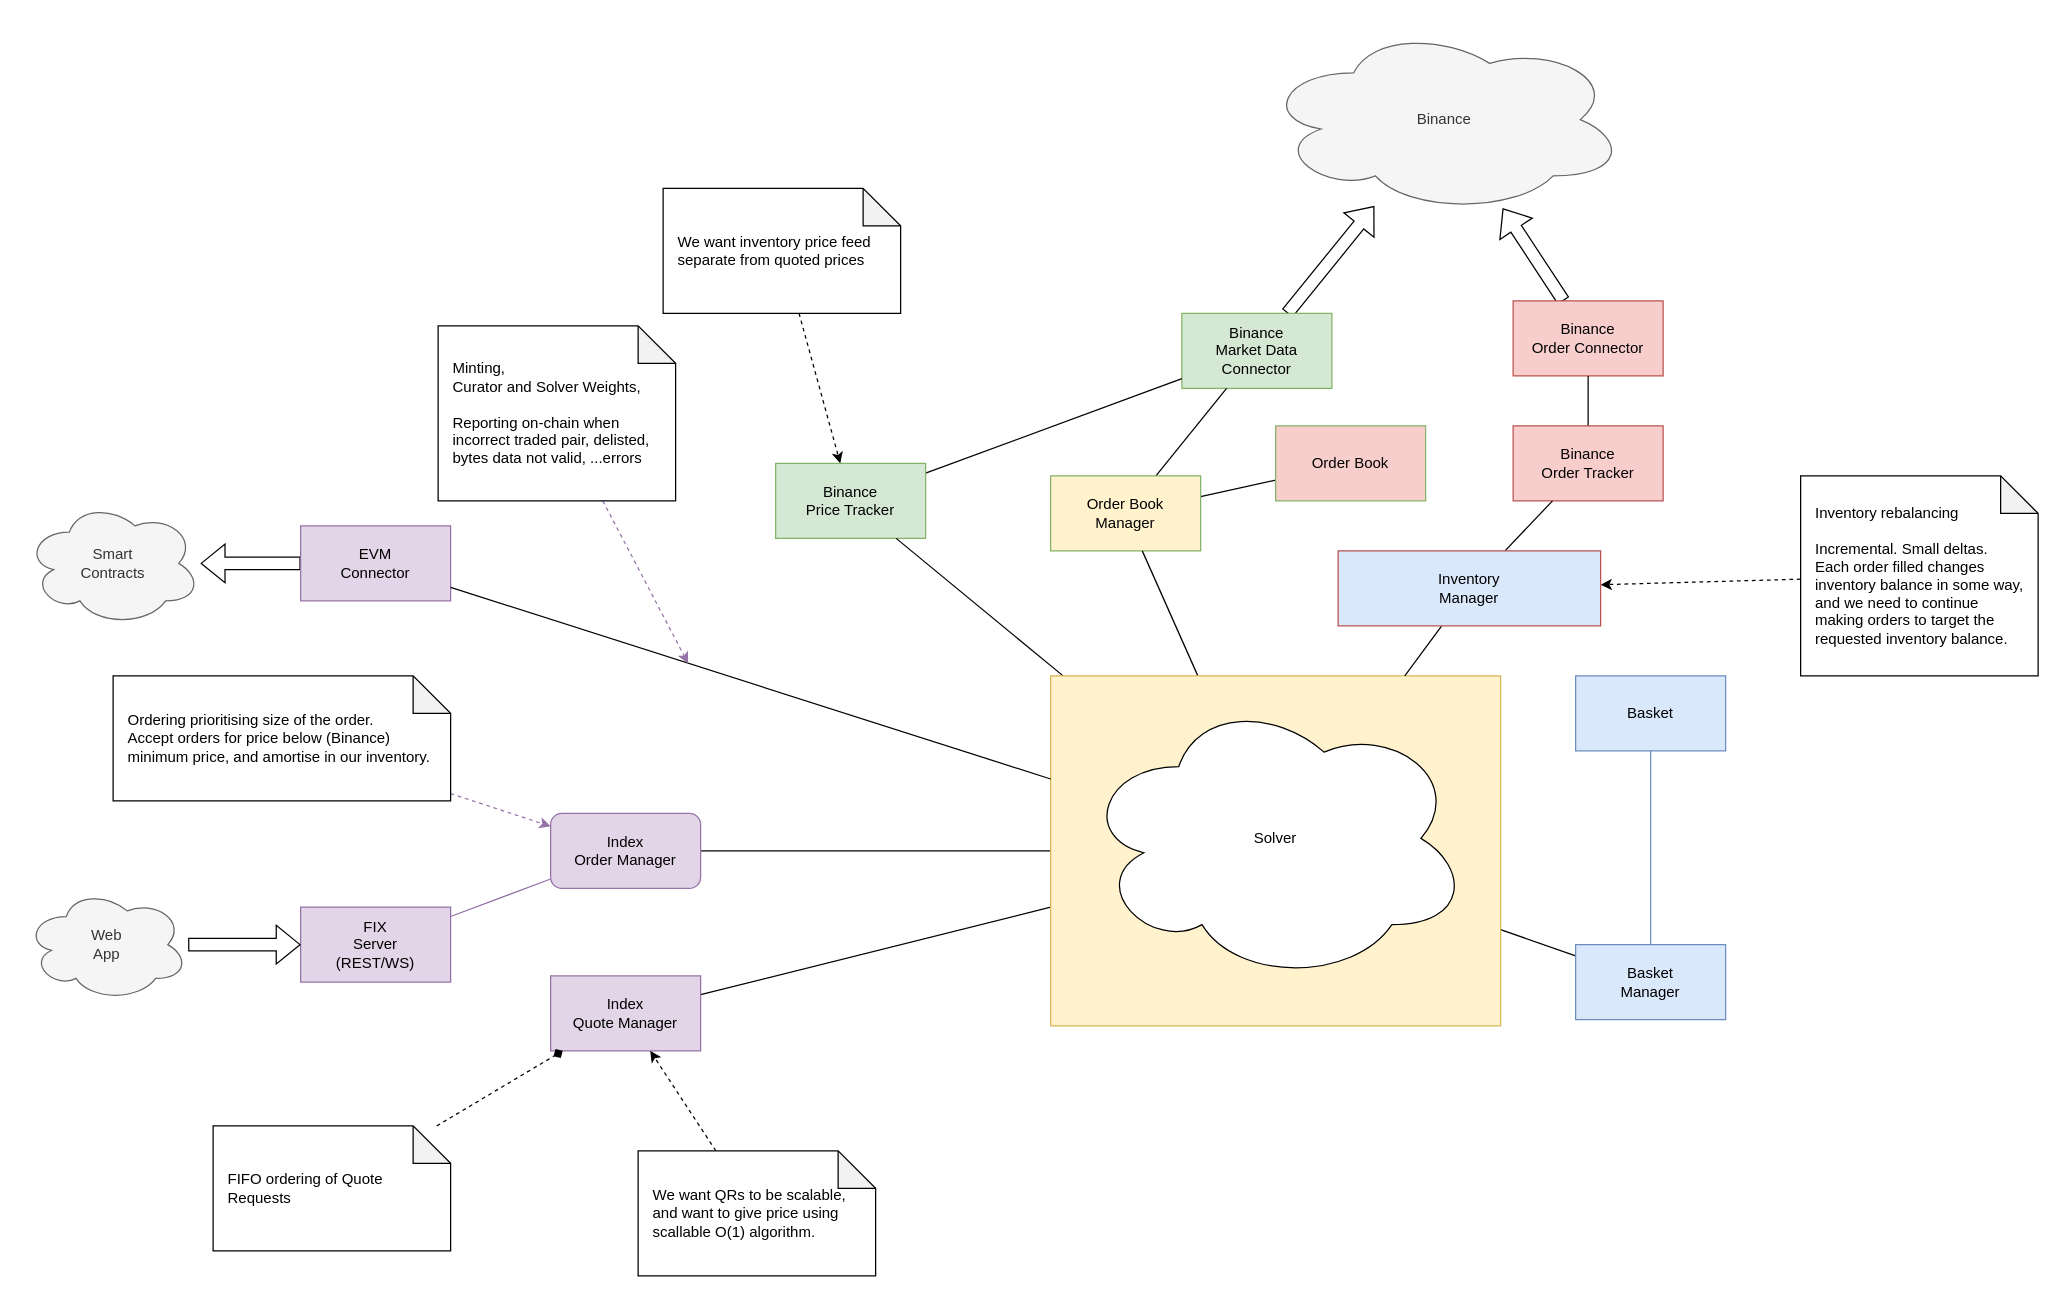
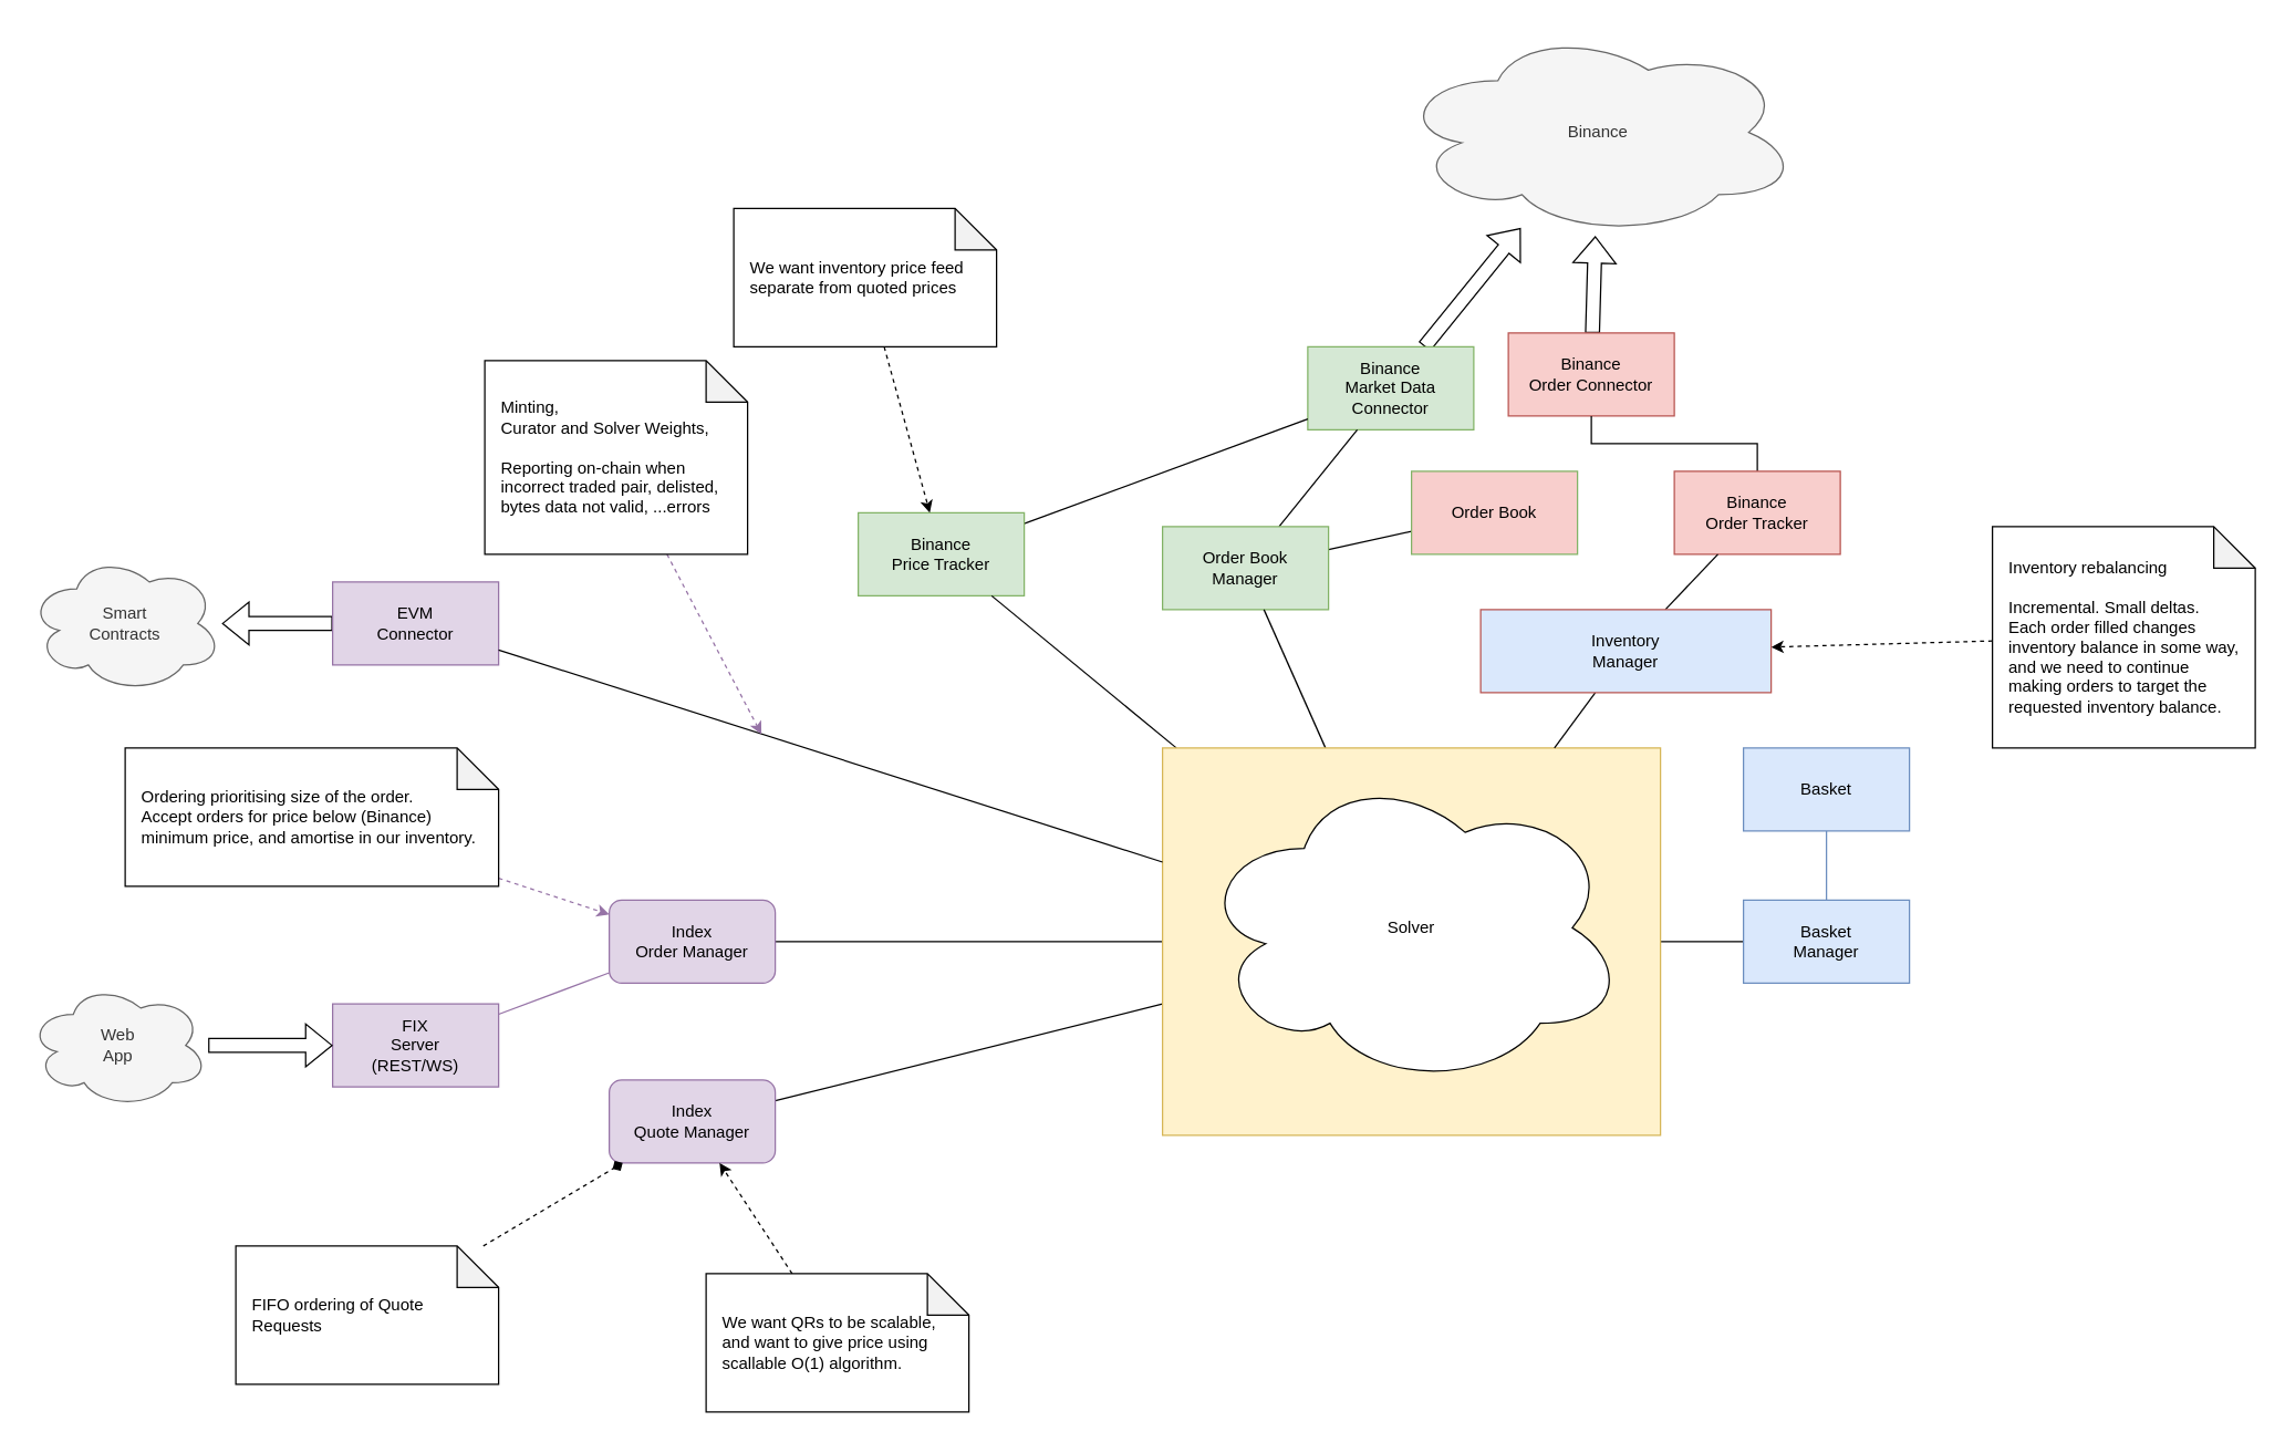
  <mxCell id="0" />
  <mxCell id="1" parent="0" />
  <mxCell id="2" style="rounded=0;orthogonalLoop=1;jettySize=auto;html=1;endArrow=none;endFill=0;fillColor=#e1d5e7;strokeColor=#9673a6;" edge="1" parent="1" source="3" target="24"><mxGeometry relative="1" as="geometry" /></mxCell>
  <mxCell id="3" value="FIX&lt;div&gt;&lt;span style=&quot;background-color: initial;&quot;&gt;Server&lt;/span&gt;&lt;/div&gt;&lt;div&gt;&lt;span style=&quot;background-color: initial;&quot;&gt;(REST/WS)&lt;/span&gt;&lt;/div&gt;" style="rounded=0;whiteSpace=wrap;html=1;fillColor=#e1d5e7;strokeColor=#9673a6;" vertex="1" parent="1"><mxGeometry x="240" y="725" width="120" height="60" as="geometry" /></mxCell>
  <mxCell id="4" style="rounded=0;orthogonalLoop=1;jettySize=auto;html=1;shape=flexArrow;" edge="1" parent="1" source="5" target="6"><mxGeometry relative="1" as="geometry" /></mxCell>
  <mxCell id="5" value="Binance&lt;div&gt;Market Data&lt;/div&gt;&lt;div&gt;Connector&lt;/div&gt;" style="rounded=0;whiteSpace=wrap;html=1;fillColor=#d5e8d4;strokeColor=#82b366;" vertex="1" parent="1"><mxGeometry x="945" y="250" width="120" height="60" as="geometry" /></mxCell>
  <mxCell id="6" value="Binance" style="ellipse;shape=cloud;whiteSpace=wrap;html=1;fillColor=#f5f5f5;fontColor=#333333;strokeColor=#666666;" vertex="1" parent="1"><mxGeometry x="1010" y="20" width="290" height="150" as="geometry" /></mxCell>
  <mxCell id="7" style="rounded=0;orthogonalLoop=1;jettySize=auto;html=1;shape=flexArrow;" edge="1" parent="1" source="8" target="3"><mxGeometry relative="1" as="geometry" /></mxCell>
  <mxCell id="8" value="Web&lt;div&gt;App&lt;/div&gt;" style="ellipse;shape=cloud;whiteSpace=wrap;html=1;fillColor=#f5f5f5;fontColor=#333333;strokeColor=#666666;" vertex="1" parent="1"><mxGeometry x="20" y="710" width="130" height="90" as="geometry" /></mxCell>
  <mxCell id="9" value="&lt;div&gt;Smart&lt;/div&gt;&lt;div&gt;Contracts&lt;/div&gt;" style="ellipse;shape=cloud;whiteSpace=wrap;html=1;fillColor=#f5f5f5;fontColor=#333333;strokeColor=#666666;" vertex="1" parent="1"><mxGeometry x="20" y="400" width="140" height="100" as="geometry" /></mxCell>
  <mxCell id="10" style="rounded=0;orthogonalLoop=1;jettySize=auto;html=1;shape=flexArrow;" edge="1" parent="1" source="12" target="9"><mxGeometry relative="1" as="geometry" /></mxCell>
  <mxCell id="11" style="rounded=0;orthogonalLoop=1;jettySize=auto;html=1;endArrow=none;endFill=0;" edge="1" parent="1" source="44" target="34"><mxGeometry relative="1" as="geometry" /></mxCell>
  <mxCell id="12" value="EVM&lt;div&gt;Connector&lt;/div&gt;" style="rounded=0;whiteSpace=wrap;html=1;fillColor=#e1d5e7;strokeColor=#9673a6;" vertex="1" parent="1"><mxGeometry x="240" y="420" width="120" height="60" as="geometry" /></mxCell>
  <mxCell id="13" style="rounded=0;orthogonalLoop=1;jettySize=auto;html=1;shape=flexArrow;" edge="1" parent="1" source="14" target="6"><mxGeometry relative="1" as="geometry" /></mxCell>
- <mxCell id="14" value="Binance&lt;div&gt;&lt;span style=&quot;background-color: initial;&quot;&gt;Order Connector&lt;/span&gt;&lt;br&gt;&lt;/div&gt;" style="rounded=0;whiteSpace=wrap;html=1;fillColor=#f8cecc;strokeColor=#b85450;" vertex="1" parent="1"><mxGeometry x="1210" y="240" width="120" height="60" as="geometry" /></mxCell>
+ <mxCell id="14" value="Binance&lt;div&gt;&lt;span style=&quot;background-color: initial;&quot;&gt;Order Connector&lt;/span&gt;&lt;br&gt;&lt;/div&gt;" style="rounded=0;whiteSpace=wrap;html=1;fillColor=#f8cecc;strokeColor=#b85450;" vertex="1" parent="1"><mxGeometry x="1090" y="240" width="120" height="60" as="geometry" /></mxCell>
  <mxCell id="15" style="edgeStyle=orthogonalEdgeStyle;rounded=0;orthogonalLoop=1;jettySize=auto;html=1;endArrow=none;endFill=0;" edge="1" parent="1" source="16" target="14"><mxGeometry relative="1" as="geometry" /></mxCell>
  <mxCell id="16" value="Binance&lt;div&gt;&lt;span style=&quot;background-color: initial;&quot;&gt;Order Tracker&lt;/span&gt;&lt;br&gt;&lt;/div&gt;" style="rounded=0;whiteSpace=wrap;html=1;fillColor=#f8cecc;strokeColor=#b85450;" vertex="1" parent="1"><mxGeometry x="1210" y="340" width="120" height="60" as="geometry" /></mxCell>
  <mxCell id="17" style="rounded=0;orthogonalLoop=1;jettySize=auto;html=1;endArrow=none;endFill=0;" edge="1" parent="1" source="18" target="5"><mxGeometry relative="1" as="geometry" /></mxCell>
  <mxCell id="18" value="Binance&lt;div&gt;&lt;span style=&quot;background-color: initial;&quot;&gt;Price Tracker&lt;/span&gt;&lt;br&gt;&lt;/div&gt;" style="rounded=0;whiteSpace=wrap;html=1;fillColor=#d5e8d4;strokeColor=#82b366;" vertex="1" parent="1"><mxGeometry x="620" y="370" width="120" height="60" as="geometry" /></mxCell>
  <mxCell id="19" style="rounded=0;orthogonalLoop=1;jettySize=auto;html=1;endArrow=none;endFill=0;" edge="1" parent="1" source="21" target="5"><mxGeometry relative="1" as="geometry" /></mxCell>
  <mxCell id="20" style="rounded=0;orthogonalLoop=1;jettySize=auto;html=1;endArrow=none;endFill=0;" edge="1" parent="1" source="21" target="22"><mxGeometry relative="1" as="geometry" /></mxCell>
- <mxCell id="21" value="&lt;div&gt;Order Book&lt;/div&gt;&lt;div&gt;Manager&lt;/div&gt;" style="rounded=0;whiteSpace=wrap;html=1;fillColor=#fff2cc;strokeColor=#82b366;" vertex="1" parent="1"><mxGeometry x="840" y="380" width="120" height="60" as="geometry" /></mxCell>
+ <mxCell id="21" value="&lt;div&gt;Order Book&lt;/div&gt;&lt;div&gt;Manager&lt;/div&gt;" style="rounded=0;whiteSpace=wrap;html=1;fillColor=#d5e8d4;strokeColor=#82b366;" vertex="1" parent="1"><mxGeometry x="840" y="380" width="120" height="60" as="geometry" /></mxCell>
  <mxCell id="22" value="&lt;div&gt;Order Book&lt;/div&gt;" style="rounded=0;whiteSpace=wrap;html=1;fillColor=#f8cecc;strokeColor=#82b366;" vertex="1" parent="1"><mxGeometry x="1020" y="340" width="120" height="60" as="geometry" /></mxCell>
  <mxCell id="23" style="rounded=0;orthogonalLoop=1;jettySize=auto;html=1;endArrow=none;endFill=0;" edge="1" parent="1" source="24" target="34"><mxGeometry relative="1" as="geometry" /></mxCell>
  <mxCell id="24" value="&lt;div&gt;Index&lt;/div&gt;&lt;div&gt;Order Manager&lt;/div&gt;" style="whiteSpace=wrap;html=1;fillColor=#e1d5e7;strokeColor=#9673a6;rounded=1;" vertex="1" parent="1"><mxGeometry x="440" y="650" width="120" height="60" as="geometry" /></mxCell>
  <mxCell id="25" style="rounded=0;orthogonalLoop=1;jettySize=auto;html=1;endArrow=none;endFill=0;" edge="1" parent="1" source="26" target="34"><mxGeometry relative="1" as="geometry" /></mxCell>
- <mxCell id="26" value="&lt;div&gt;Index&lt;/div&gt;&lt;div&gt;Quote&lt;span style=&quot;background-color: initial;&quot;&gt;&amp;nbsp;Manager&lt;/span&gt;&lt;/div&gt;" style="rounded=0;whiteSpace=wrap;html=1;fillColor=#e1d5e7;strokeColor=#9673a6;" vertex="1" parent="1"><mxGeometry x="440" y="780" width="120" height="60" as="geometry" /></mxCell>
+ <mxCell id="26" value="&lt;div&gt;Index&lt;/div&gt;&lt;div&gt;Quote&lt;span style=&quot;background-color: initial;&quot;&gt;&amp;nbsp;Manager&lt;/span&gt;&lt;/div&gt;" style="whiteSpace=wrap;html=1;fillColor=#e1d5e7;strokeColor=#9673a6;rounded=1;" vertex="1" parent="1"><mxGeometry x="440" y="780" width="120" height="60" as="geometry" /></mxCell>
  <mxCell id="27" style="rounded=0;orthogonalLoop=1;jettySize=auto;html=1;dashed=1;" edge="1" parent="1" source="28" target="48"><mxGeometry relative="1" as="geometry" /></mxCell>
  <mxCell id="28" value="Inventory rebalancing&lt;div&gt;&lt;br&gt;&lt;/div&gt;&lt;div&gt;Incremental. Small deltas. Each order filled changes inventory balance in some way, and we need to continue making orders to target the requested inventory balance.&lt;/div&gt;" style="shape=note;whiteSpace=wrap;html=1;backgroundOutline=1;darkOpacity=0.05;align=left;spacingLeft=10;spacingTop=10;spacingBottom=10;spacingRight=10;" vertex="1" parent="1"><mxGeometry x="1440" y="380" width="190" height="160" as="geometry" /></mxCell>
  <mxCell id="29" style="rounded=0;orthogonalLoop=1;jettySize=auto;html=1;dashed=1;" edge="1" parent="1" source="30" target="18"><mxGeometry relative="1" as="geometry" /></mxCell>
  <mxCell id="30" value="We want inventory price feed separate from quoted prices" style="shape=note;whiteSpace=wrap;html=1;backgroundOutline=1;darkOpacity=0.05;align=left;spacingLeft=10;spacingTop=10;spacingBottom=10;spacingRight=10;" vertex="1" parent="1"><mxGeometry x="530" y="150" width="190" height="100" as="geometry" /></mxCell>
  <mxCell id="31" style="rounded=0;orthogonalLoop=1;jettySize=auto;html=1;endArrow=none;endFill=0;" edge="1" parent="1" source="34" target="21"><mxGeometry relative="1" as="geometry" /></mxCell>
  <mxCell id="32" style="rounded=0;orthogonalLoop=1;jettySize=auto;html=1;endArrow=none;endFill=0;" edge="1" parent="1" source="34" target="18"><mxGeometry relative="1" as="geometry" /></mxCell>
  <mxCell id="33" style="rounded=0;orthogonalLoop=1;jettySize=auto;html=1;endArrow=none;endFill=0;" edge="1" parent="1" source="48" target="16"><mxGeometry relative="1" as="geometry" /></mxCell>
  <mxCell id="34" value="&lt;div&gt;Solver&lt;/div&gt;" style="rounded=0;whiteSpace=wrap;html=1;fillColor=#fff2cc;strokeColor=#d6b656;" vertex="1" parent="1"><mxGeometry x="840" y="540" width="360" height="280" as="geometry" /></mxCell>
  <mxCell id="35" style="rounded=0;orthogonalLoop=1;jettySize=auto;html=1;endArrow=diamond;endFill=1;dashed=1;" edge="1" parent="1" source="37" target="26"><mxGeometry relative="1" as="geometry" /></mxCell>
  <mxCell id="36" style="rounded=0;orthogonalLoop=1;jettySize=auto;html=1;dashed=1;fillColor=#e1d5e7;strokeColor=#9673a6;" edge="1" parent="1" source="38" target="24"><mxGeometry relative="1" as="geometry" /></mxCell>
  <mxCell id="37" value="FIFO ordering of Quote Requests" style="shape=note;whiteSpace=wrap;html=1;backgroundOutline=1;darkOpacity=0.05;align=left;spacingLeft=10;spacingTop=10;spacingBottom=10;spacingRight=10;" vertex="1" parent="1"><mxGeometry x="170" y="900" width="190" height="100" as="geometry" /></mxCell>
  <mxCell id="38" value="Ordering prioritising size of the order.&lt;div&gt;Accept orders for price below (Binance) minimum price, and amortise in our inventory.&lt;/div&gt;" style="shape=note;whiteSpace=wrap;html=1;backgroundOutline=1;darkOpacity=0.05;align=left;spacingLeft=10;spacingTop=10;spacingBottom=10;spacingRight=10;" vertex="1" parent="1"><mxGeometry x="90" y="540" width="270" height="100" as="geometry" /></mxCell>
  <mxCell id="39" style="rounded=0;orthogonalLoop=1;jettySize=auto;html=1;dashed=1;" edge="1" parent="1" source="40" target="26"><mxGeometry relative="1" as="geometry" /></mxCell>
  <mxCell id="40" value="We want QRs to be scalable, and want to give price using scallable O(1) algorithm." style="shape=note;whiteSpace=wrap;html=1;backgroundOutline=1;darkOpacity=0.05;align=left;spacingLeft=10;spacingTop=10;spacingBottom=10;spacingRight=10;" vertex="1" parent="1"><mxGeometry x="510" y="920" width="190" height="100" as="geometry" /></mxCell>
  <mxCell id="41" style="rounded=0;orthogonalLoop=1;jettySize=auto;html=1;endArrow=none;endFill=0;fillColor=#dae8fc;strokeColor=#6c8ebf;" edge="1" parent="1" source="44" target="42"><mxGeometry relative="1" as="geometry" /></mxCell>
  <mxCell id="42" value="&lt;div&gt;Basket&lt;/div&gt;" style="rounded=0;whiteSpace=wrap;html=1;fillColor=#dae8fc;strokeColor=#6c8ebf;" vertex="1" parent="1"><mxGeometry x="1260" y="540" width="120" height="60" as="geometry" /></mxCell>
  <mxCell id="43" value="" style="rounded=0;orthogonalLoop=1;jettySize=auto;html=1;endArrow=none;endFill=0;" edge="1" parent="1" source="12" target="34"><mxGeometry relative="1" as="geometry"><mxPoint y="469" as="sourcePoint" x="360" /><mxPoint x="880" y="635" as="targetPoint" /></mxGeometry></mxCell>
- <mxCell id="44" value="&lt;div&gt;Basket&lt;/div&gt;&lt;div&gt;Manager&lt;/div&gt;" style="rounded=0;whiteSpace=wrap;html=1;fillColor=#dae8fc;strokeColor=#6c8ebf;" vertex="1" parent="1"><mxGeometry x="1260" y="755" width="120" height="60" as="geometry" /></mxCell>
+ <mxCell id="44" value="&lt;div&gt;Basket&lt;/div&gt;&lt;div&gt;Manager&lt;/div&gt;" style="rounded=0;whiteSpace=wrap;html=1;fillColor=#dae8fc;strokeColor=#6c8ebf;" vertex="1" parent="1"><mxGeometry x="1260" y="650" width="120" height="60" as="geometry" /></mxCell>
  <mxCell id="45" style="rounded=0;orthogonalLoop=1;jettySize=auto;html=1;dashed=1;fillColor=#e1d5e7;strokeColor=#9673a6;" edge="1" parent="1" source="46"><mxGeometry relative="1" as="geometry"><mxPoint x="550" y="530" as="targetPoint" /></mxGeometry></mxCell>
  <mxCell id="46" value="Minting,&lt;div&gt;Curator and Solver Weights,&lt;/div&gt;&lt;div&gt;&lt;br&gt;&lt;/div&gt;&lt;div&gt;Reporting on-chain when incorrect traded pair, delisted, bytes data not valid, ...errors&lt;/div&gt;" style="shape=note;whiteSpace=wrap;html=1;backgroundOutline=1;darkOpacity=0.05;align=left;spacingLeft=10;spacingTop=10;spacingBottom=10;spacingRight=10;" vertex="1" parent="1"><mxGeometry x="350" y="260" width="190" height="140" as="geometry" /></mxCell>
  <mxCell id="47" value="" style="rounded=0;orthogonalLoop=1;jettySize=auto;html=1;endArrow=none;endFill=0;" edge="1" parent="1" source="34" target="48"><mxGeometry relative="1" as="geometry"><mxPoint x="1133" y="540" as="sourcePoint" /><mxPoint x="1246" y="400" as="targetPoint" /></mxGeometry></mxCell>
  <mxCell id="48" value="&lt;div&gt;Inventory&lt;/div&gt;&lt;div&gt;Manager&lt;/div&gt;" style="rounded=0;whiteSpace=wrap;html=1;fillColor=#dae8fc;strokeColor=#b85450;" vertex="1" parent="1"><mxGeometry x="1070" y="440" width="210" height="60" as="geometry" /></mxCell>
  <mxCell id="49" value="Solver" style="ellipse;shape=cloud;whiteSpace=wrap;html=1;" vertex="1" parent="1"><mxGeometry x="865" y="555" width="310" height="230" as="geometry" /></mxCell>
